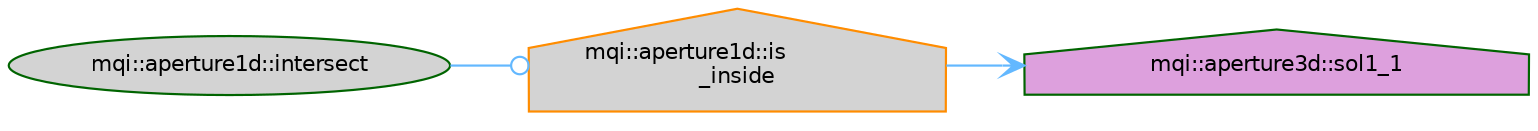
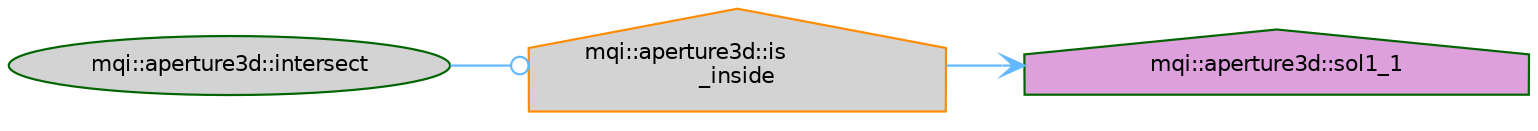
  digraph {
    rankdir=LR
    node [color=darkgreen fillcolor=lightgrey fontname=Helvetica fontsize=10 shape=house style=filled]
    edge [color=steelblue1 fontname=Helvetica fontsize=10 labelfontname=Helvetica labelfontsize=10 style=solid]
-   n1 [fontcolor=black height=0.2 label="mqi::aperture1d::intersect" shape=ellipse width=0.4]
-   n2 [color=darkorange height=0.2 label="mqi::aperture1d::is\l_inside" width=0.4]
+   n1 [fontcolor=black height=0.2 label="mqi::aperture3d::intersect" shape=ellipse width=0.4]
+   n2 [color=darkorange height=0.2 label="mqi::aperture3d::is\l_inside" width=0.4]
    n3 [fillcolor=plum height=0.2 label="mqi::aperture3d::sol1_1" width=0.4]
    n1 -> n2 [arrowhead=odot]
    n2 -> n3 [arrowhead=vee]
  }
